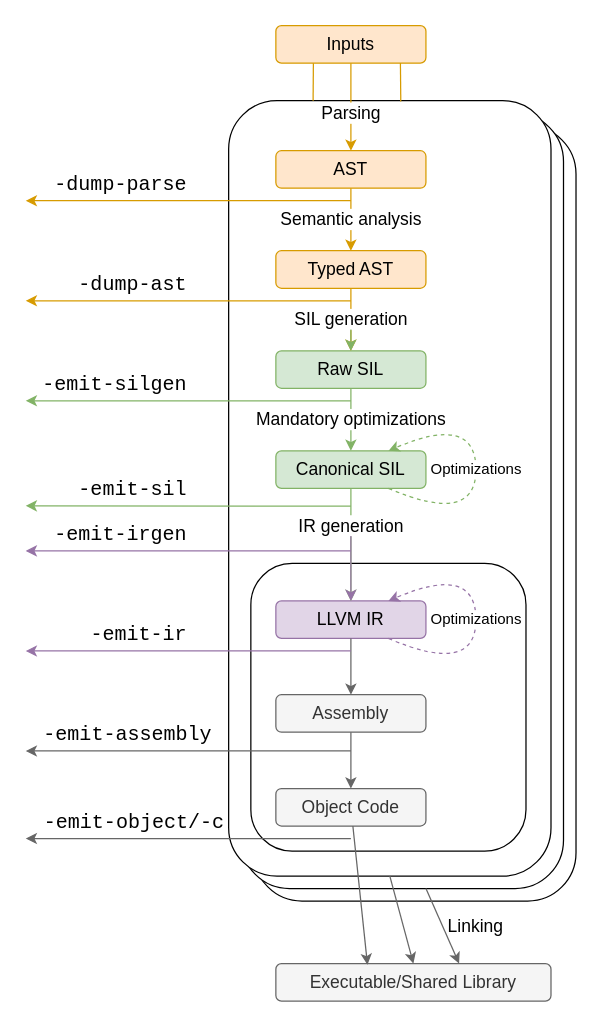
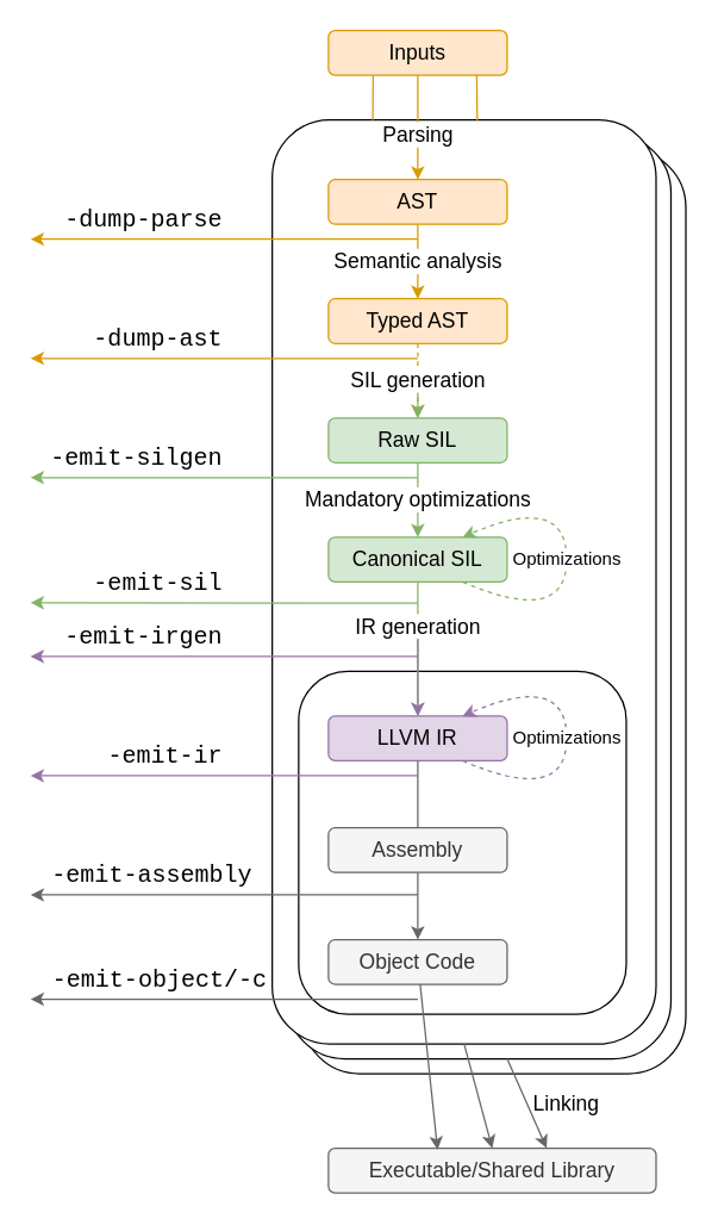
  <mxCell id="0" />
  <mxCell id="1" parent="0" />
  <mxCell id="2" value="" style="rounded=1;whiteSpace=wrap;html=1;fontSize=14;" parent="1" vertex="1"><mxGeometry x="202.25" y="100" width="257.75" height="620" as="geometry" /></mxCell>
  <mxCell id="3" value="" style="rounded=1;whiteSpace=wrap;html=1;fontSize=14;" parent="1" vertex="1"><mxGeometry x="192.25" y="90" width="257.75" height="620" as="geometry" /></mxCell>
  <mxCell id="4" value="" style="rounded=1;whiteSpace=wrap;html=1;fontSize=14;" parent="1" vertex="1"><mxGeometry x="182.25" y="80" width="257.75" height="620" as="geometry" /></mxCell>
  <mxCell id="5" value="Inputs" style="rounded=1;whiteSpace=wrap;html=1;fontSize=14;fillColor=#ffe6cc;strokeColor=#d79b00;" parent="1" vertex="1"><mxGeometry x="220" y="20" width="120" height="30" as="geometry" /></mxCell>
  <mxCell id="6" value="AST" style="rounded=1;whiteSpace=wrap;html=1;fontSize=14;fillColor=#ffe6cc;strokeColor=#d79b00;" parent="1" vertex="1"><mxGeometry x="220" y="120" width="120" height="30" as="geometry" /></mxCell>
  <mxCell id="7" value="Typed AST" style="rounded=1;whiteSpace=wrap;html=1;fontSize=14;fillColor=#ffe6cc;strokeColor=#d79b00;" parent="1" vertex="1"><mxGeometry x="220" y="200" width="120" height="30" as="geometry" /></mxCell>
  <mxCell id="8" value="Raw SIL" style="rounded=1;whiteSpace=wrap;html=1;fontSize=14;fillColor=#d5e8d4;strokeColor=#82b366;" parent="1" vertex="1"><mxGeometry x="220" y="280" width="120" height="30" as="geometry" /></mxCell>
  <mxCell id="9" value="Canonical&amp;nbsp;SIL" style="rounded=1;whiteSpace=wrap;html=1;fontSize=14;fillColor=#d5e8d4;strokeColor=#82b366;" parent="1" vertex="1"><mxGeometry x="220" y="360" width="120" height="30" as="geometry" /></mxCell>
  <mxCell id="10" value="Executable/Shared Library" style="rounded=1;whiteSpace=wrap;html=1;fontSize=14;fillColor=#f5f5f5;strokeColor=#666666;fontColor=#333333;" parent="1" vertex="1"><mxGeometry x="220" y="770" width="220" height="30" as="geometry" /></mxCell>
  <mxCell id="11" value="Parsing" style="endArrow=classic;html=1;exitX=0.5;exitY=1;exitDx=0;exitDy=0;fontSize=14;fillColor=#ffe6cc;strokeColor=#d79b00;" parent="1" source="5" target="6" edge="1"><mxGeometry x="0.143" width="50" height="50" relative="1" as="geometry"><mxPoint x="290" y="390" as="sourcePoint" /><mxPoint x="340" y="340" as="targetPoint" /><mxPoint as="offset" /></mxGeometry></mxCell>
  <mxCell id="12" value="" style="endArrow=none;html=1;entryX=0.83;entryY=0.998;entryDx=0;entryDy=0;fontSize=14;exitX=0.534;exitY=0.001;exitDx=0;exitDy=0;entryPerimeter=0;exitPerimeter=0;fillColor=#ffe6cc;strokeColor=#d79b00;" parent="1" source="4" target="5" edge="1"><mxGeometry width="50" height="50" relative="1" as="geometry"><mxPoint x="310" y="90" as="sourcePoint" /><mxPoint x="340" y="390" as="targetPoint" /></mxGeometry></mxCell>
  <mxCell id="13" value="" style="endArrow=none;html=1;fontSize=14;exitX=0.262;exitY=0;exitDx=0;exitDy=0;exitPerimeter=0;fillColor=#ffe6cc;strokeColor=#d79b00;" parent="1" source="4" edge="1"><mxGeometry width="50" height="50" relative="1" as="geometry"><mxPoint x="242" y="80" as="sourcePoint" /><mxPoint x="250" y="50" as="targetPoint" /></mxGeometry></mxCell>
  <mxCell id="14" value="Semantic analysis" style="endArrow=classic;html=1;exitX=0.5;exitY=1;exitDx=0;exitDy=0;fontSize=14;fillColor=#ffe6cc;strokeColor=#d79b00;" parent="1" source="6" target="7" edge="1"><mxGeometry width="50" height="50" relative="1" as="geometry"><mxPoint x="290" y="420" as="sourcePoint" /><mxPoint x="340" y="370" as="targetPoint" /></mxGeometry></mxCell>
- <mxCell id="15" value="SIL generation" style="endArrow=classic;html=1;exitX=0.5;exitY=1;exitDx=0;exitDy=0;entryX=0.5;entryY=0;entryDx=0;entryDy=0;fontSize=14;labelPosition=center;verticalLabelPosition=middle;align=center;verticalAlign=middle;fillColor=#ffe6cc;strokeColor=#d79b00;" parent="1" source="7" target="8" edge="1"><mxGeometry width="50" height="50" relative="1" as="geometry"><mxPoint x="290" y="420" as="sourcePoint" /><mxPoint x="340" y="370" as="targetPoint" /></mxGeometry></mxCell>
+ <mxCell id="15" value="SIL generation" style="endArrow=classic;html=1;exitX=0.5;exitY=1;exitDx=0;exitDy=0;entryX=0.5;entryY=0;entryDx=0;entryDy=0;fontSize=14;labelPosition=center;verticalLabelPosition=middle;align=center;verticalAlign=middle;fillColor=#ffe6cc;strokeColor=#d79b00;dashed=1;" parent="1" source="7" target="8" edge="1"><mxGeometry width="50" height="50" relative="1" as="geometry"><mxPoint x="290" y="420" as="sourcePoint" /><mxPoint x="340" y="370" as="targetPoint" /></mxGeometry></mxCell>
  <mxCell id="16" value="Mandatory optimizations" style="endArrow=classic;html=1;exitX=0.5;exitY=1;exitDx=0;exitDy=0;entryX=0.5;entryY=0;entryDx=0;entryDy=0;fontSize=14;fillColor=#d5e8d4;strokeColor=#82b366;" parent="1" source="8" target="9" edge="1"><mxGeometry width="50" height="50" relative="1" as="geometry"><mxPoint x="290" y="420" as="sourcePoint" /><mxPoint x="340" y="370" as="targetPoint" /></mxGeometry></mxCell>
  <mxCell id="17" value="Optimizations" style="curved=1;endArrow=classic;html=1;entryX=0.75;entryY=0;entryDx=0;entryDy=0;exitX=0.75;exitY=1;exitDx=0;exitDy=0;fontSize=12;dashed=1;fillColor=#d5e8d4;strokeColor=#82b366;" parent="1" source="9" target="9" edge="1"><mxGeometry width="50" height="50" relative="1" as="geometry"><mxPoint x="322" y="392" as="sourcePoint" /><mxPoint x="340" y="370" as="targetPoint" /><Array as="points"><mxPoint x="380" y="420" /><mxPoint x="380" y="330" /></Array></mxGeometry></mxCell>
  <mxCell id="18" value="" style="endArrow=classic;html=1;shadow=0;fontSize=14;exitX=0.5;exitY=1;exitDx=0;exitDy=0;entryX=0.5;entryY=0;entryDx=0;entryDy=0;fillColor=#f5f5f5;strokeColor=#666666;" parent="1" source="4" target="10" edge="1"><mxGeometry width="50" height="50" relative="1" as="geometry"><mxPoint x="290" y="510" as="sourcePoint" /><mxPoint x="340" y="460" as="targetPoint" /></mxGeometry></mxCell>
  <mxCell id="19" value="" style="endArrow=classic;html=1;shadow=0;fontSize=14;entryX=0.666;entryY=0;entryDx=0;entryDy=0;entryPerimeter=0;fillColor=#f5f5f5;strokeColor=#666666;" parent="1" target="10" edge="1"><mxGeometry width="50" height="50" relative="1" as="geometry"><mxPoint x="340" y="710" as="sourcePoint" /><mxPoint x="410" y="780" as="targetPoint" /></mxGeometry></mxCell>
  <mxCell id="20" value="&lt;font style=&quot;font-size: 14px&quot;&gt;Linking&lt;/font&gt;" style="text;html=1;strokeColor=none;fillColor=none;align=center;verticalAlign=middle;whiteSpace=wrap;rounded=0;fontSize=14;" parent="1" vertex="1"><mxGeometry x="360" y="730" width="40" height="20" as="geometry" /></mxCell>
  <mxCell id="21" value="-dump-ast" style="endArrow=classic;html=1;shadow=0;fontSize=16;fontFamily=Courier New;labelPosition=left;verticalLabelPosition=top;align=right;verticalAlign=bottom;fillColor=#ffe6cc;strokeColor=#d79b00;" parent="1" edge="1"><mxGeometry width="50" height="50" relative="1" as="geometry"><mxPoint x="280" y="240" as="sourcePoint" /><mxPoint x="20" y="240" as="targetPoint" /></mxGeometry></mxCell>
  <mxCell id="22" value="-emit-silgen" style="endArrow=classic;html=1;shadow=0;fontSize=16;fontFamily=Courier New;labelPosition=left;verticalLabelPosition=top;align=right;verticalAlign=bottom;fillColor=#d5e8d4;strokeColor=#82b366;" parent="1" edge="1"><mxGeometry width="50" height="50" relative="1" as="geometry"><mxPoint x="280" y="320" as="sourcePoint" /><mxPoint x="20" y="320" as="targetPoint" /></mxGeometry></mxCell>
  <mxCell id="23" value="-emit-sil" style="endArrow=classic;html=1;shadow=0;fontSize=16;fontFamily=Courier New;labelPosition=left;verticalLabelPosition=top;align=right;verticalAlign=bottom;fillColor=#d5e8d4;strokeColor=#82b366;" parent="1" edge="1"><mxGeometry width="50" height="50" relative="1" as="geometry"><mxPoint x="280" y="404.29" as="sourcePoint" /><mxPoint x="20" y="404" as="targetPoint" /></mxGeometry></mxCell>
  <mxCell id="24" value="-dump-parse" style="endArrow=classic;html=1;shadow=0;fontSize=16;fontFamily=Courier New;labelPosition=left;verticalLabelPosition=top;align=right;verticalAlign=bottom;fillColor=#ffe6cc;strokeColor=#d79b00;" parent="1" edge="1"><mxGeometry width="50" height="50" relative="1" as="geometry"><mxPoint x="280" y="160" as="sourcePoint" /><mxPoint x="20" y="160" as="targetPoint" /></mxGeometry></mxCell>
  <mxCell id="25" value="" style="group" parent="1" vertex="1" connectable="0"><mxGeometry x="200" y="450" width="220" height="230" as="geometry" /></mxCell>
  <mxCell id="26" value="" style="rounded=1;whiteSpace=wrap;html=1;fontSize=14;" parent="25" vertex="1"><mxGeometry width="220" height="230" as="geometry" /></mxCell>
  <mxCell id="27" value="LLVM IR" style="rounded=1;whiteSpace=wrap;html=1;fontSize=14;fillColor=#e1d5e7;strokeColor=#9673a6;" parent="25" vertex="1"><mxGeometry x="20" y="30" width="120" height="30" as="geometry" /></mxCell>
  <mxCell id="28" value="Assembly" style="rounded=1;whiteSpace=wrap;html=1;fontSize=14;fillColor=#f5f5f5;strokeColor=#666666;fontColor=#333333;" parent="25" vertex="1"><mxGeometry x="20" y="105" width="120" height="30" as="geometry" /></mxCell>
  <mxCell id="29" value="Object Code" style="rounded=1;whiteSpace=wrap;html=1;fontSize=14;fillColor=#f5f5f5;strokeColor=#666666;fontColor=#333333;" parent="25" vertex="1"><mxGeometry x="20" y="180" width="120" height="30" as="geometry" /></mxCell>
  <mxCell id="30" value="Optimizations" style="curved=1;endArrow=classic;html=1;entryX=0.75;entryY=0;entryDx=0;entryDy=0;exitX=0.75;exitY=1;exitDx=0;exitDy=0;fontSize=12;dashed=1;fillColor=#e1d5e7;strokeColor=#9673a6;" parent="25" edge="1"><mxGeometry width="50" height="50" relative="1" as="geometry"><mxPoint x="110" y="60" as="sourcePoint" /><mxPoint x="110" y="30" as="targetPoint" /><Array as="points"><mxPoint x="180" y="90" /><mxPoint x="180" /></Array></mxGeometry></mxCell>
  <mxCell id="31" style="edgeStyle=orthogonalEdgeStyle;rounded=0;orthogonalLoop=1;jettySize=auto;html=1;entryX=0.5;entryY=0;entryDx=0;entryDy=0;fontSize=14;fillColor=#f5f5f5;strokeColor=#666666;" parent="25" source="28" target="29" edge="1"><mxGeometry relative="1" as="geometry" /></mxCell>
- <mxCell id="32" value="" style="endArrow=classic;html=1;exitX=0.5;exitY=1;exitDx=0;exitDy=0;entryX=0.5;entryY=0;entryDx=0;entryDy=0;fontSize=14;fillColor=#f5f5f5;strokeColor=#666666;" parent="25" source="27" target="28" edge="1"><mxGeometry width="50" height="50" relative="1" as="geometry"><mxPoint x="-170" y="-20" as="sourcePoint" /><mxPoint x="-120" y="-70" as="targetPoint" /></mxGeometry></mxCell>
+ <mxCell id="32" value="" style="endArrow=none;html=1;exitX=0.5;exitY=1;exitDx=0;exitDy=0;entryX=0.5;entryY=0;entryDx=0;entryDy=0;fontSize=14;fillColor=#f5f5f5;strokeColor=#666666;" parent="25" source="27" target="28" edge="1"><mxGeometry width="50" height="50" relative="1" as="geometry"><mxPoint x="-170" y="-20" as="sourcePoint" /><mxPoint x="-120" y="-70" as="targetPoint" /></mxGeometry></mxCell>
  <mxCell id="33" value="IR generation" style="endArrow=classic;html=1;exitX=0.5;exitY=1;exitDx=0;exitDy=0;entryX=0.5;entryY=0;entryDx=0;entryDy=0;fontSize=14;fillColor=#d5e8d4;strokeColor=#82b366;" parent="1" source="9" target="27" edge="1"><mxGeometry x="-0.333" width="50" height="50" relative="1" as="geometry"><mxPoint x="290" y="420" as="sourcePoint" /><mxPoint x="340" y="370" as="targetPoint" /><mxPoint as="offset" /></mxGeometry></mxCell>
  <mxCell id="34" style="edgeStyle=none;rounded=0;jumpStyle=arc;orthogonalLoop=1;jettySize=auto;html=1;shadow=0;fontSize=14;entryX=0.333;entryY=0.033;entryDx=0;entryDy=0;entryPerimeter=0;fillColor=#f5f5f5;strokeColor=#666666;" parent="1" source="29" target="10" edge="1"><mxGeometry relative="1" as="geometry"><mxPoint x="280" y="780" as="targetPoint" /></mxGeometry></mxCell>
  <mxCell id="35" value="-emit-ir" style="endArrow=classic;html=1;shadow=0;fontSize=16;fontFamily=Courier New;labelPosition=left;verticalLabelPosition=top;align=right;verticalAlign=bottom;fillColor=#e1d5e7;strokeColor=#9673a6;" parent="1" edge="1"><mxGeometry width="50" height="50" relative="1" as="geometry"><mxPoint x="280" y="520" as="sourcePoint" /><mxPoint x="20" y="520" as="targetPoint" /></mxGeometry></mxCell>
  <mxCell id="36" value="-emit-assembly" style="endArrow=classic;html=1;shadow=0;fontSize=16;fontFamily=Courier New;labelPosition=left;verticalLabelPosition=top;align=right;verticalAlign=bottom;fillColor=#f5f5f5;strokeColor=#666666;" parent="1" edge="1"><mxGeometry x="-0.154" width="50" height="50" relative="1" as="geometry"><mxPoint x="280" y="600" as="sourcePoint" /><mxPoint x="20" y="600" as="targetPoint" /><mxPoint as="offset" /></mxGeometry></mxCell>
  <mxCell id="37" value="-emit-object/-c" style="endArrow=classic;html=1;shadow=0;fontSize=16;fontFamily=Courier New;labelPosition=left;verticalLabelPosition=top;align=right;verticalAlign=bottom;fillColor=#f5f5f5;strokeColor=#666666;" parent="1" edge="1"><mxGeometry x="-0.231" width="50" height="50" relative="1" as="geometry"><mxPoint x="280" y="670" as="sourcePoint" /><mxPoint x="20" y="670" as="targetPoint" /><mxPoint as="offset" /></mxGeometry></mxCell>
  <mxCell id="38" value="" style="endArrow=classic;html=1;entryX=0.5;entryY=0;entryDx=0;entryDy=0;fillColor=#d5e8d4;strokeColor=#82b366;" parent="1" target="8" edge="1"><mxGeometry width="50" height="50" relative="1" as="geometry"><mxPoint x="280" y="263" as="sourcePoint" /><mxPoint x="310" y="230" as="targetPoint" /></mxGeometry></mxCell>
  <mxCell id="39" value="" style="endArrow=classic;html=1;entryX=0.5;entryY=0;entryDx=0;entryDy=0;fillColor=#e1d5e7;strokeColor=#9673a6;" parent="1" target="27" edge="1"><mxGeometry width="50" height="50" relative="1" as="geometry"><mxPoint x="280" y="428" as="sourcePoint" /><mxPoint x="280" y="440" as="targetPoint" /></mxGeometry></mxCell>
  <mxCell id="40" value="-emit-irgen" style="endArrow=classic;html=1;shadow=0;fontSize=16;fontFamily=Courier New;labelPosition=left;verticalLabelPosition=top;align=right;verticalAlign=bottom;fillColor=#e1d5e7;strokeColor=#9673a6;" edge="1" parent="1"><mxGeometry width="50" height="50" relative="1" as="geometry"><mxPoint x="280" y="440" as="sourcePoint" /><mxPoint x="20" y="440" as="targetPoint" /></mxGeometry></mxCell>
